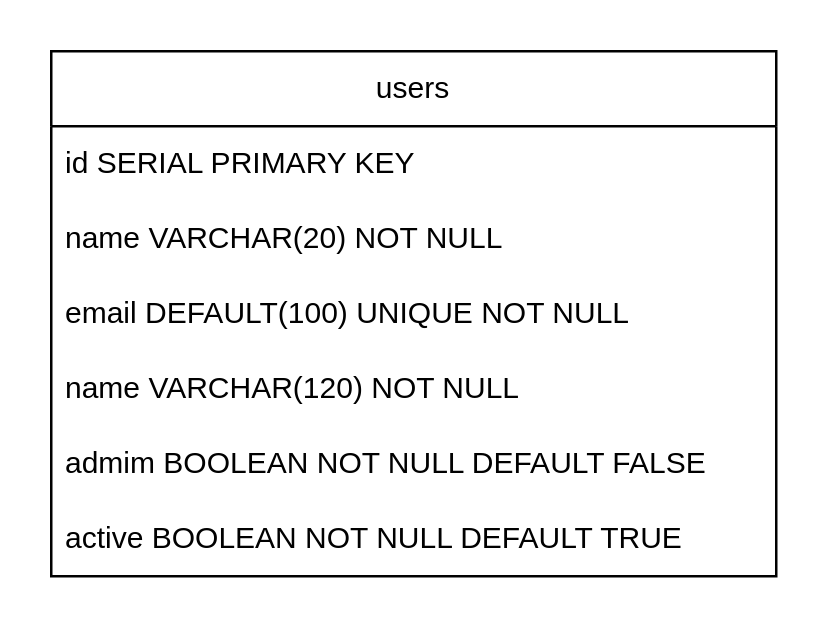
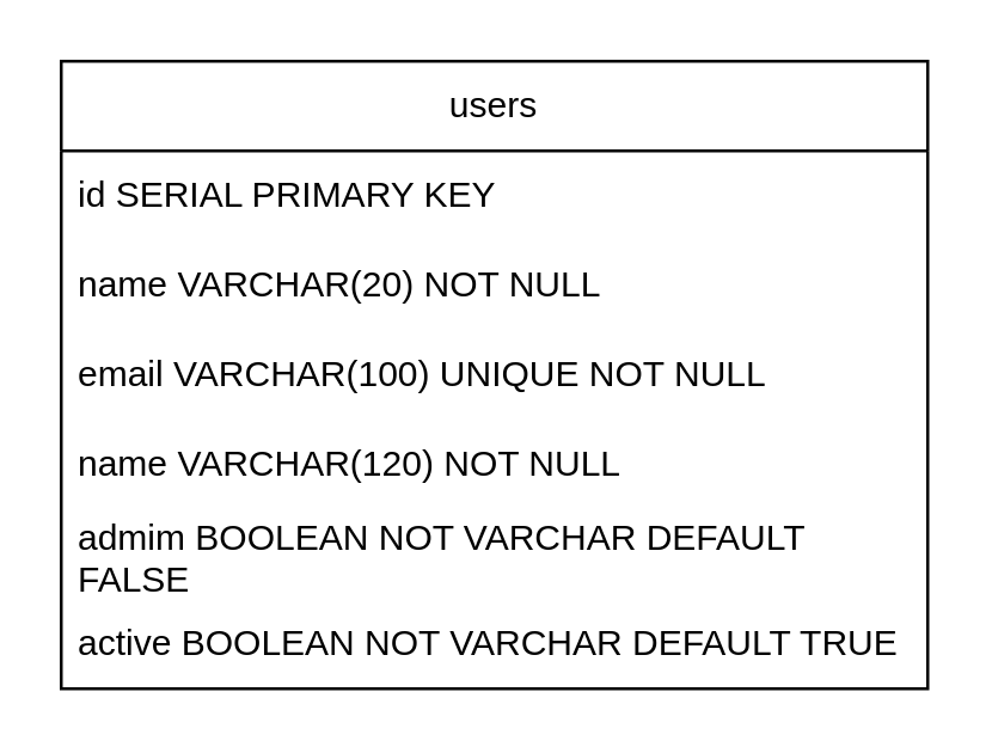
  <mxCell id="0" />
  <mxCell id="1" parent="0" />
  <mxCell id="2" value="users" style="swimlane;fontStyle=0;childLayout=stackLayout;horizontal=1;startSize=30;horizontalStack=0;resizeParent=1;resizeParentMax=0;resizeLast=0;collapsible=1;marginBottom=0;whiteSpace=wrap;html=1;" vertex="1" parent="1"><mxGeometry x="20" y="20" width="290" height="210" as="geometry" /></mxCell>
  <mxCell id="3" value="id SERIAL PRIMARY KEY" style="text;strokeColor=none;fillColor=none;align=left;verticalAlign=middle;spacingLeft=4;spacingRight=4;overflow=hidden;points=[[0,0.5],[1,0.5]];portConstraint=eastwest;rotatable=0;whiteSpace=wrap;html=1;" vertex="1" parent="2"><mxGeometry y="30" width="290" height="30" as="geometry" /></mxCell>
  <mxCell id="4" value="name VARCHAR(20) NOT NULL" style="text;strokeColor=none;fillColor=none;align=left;verticalAlign=middle;spacingLeft=4;spacingRight=4;overflow=hidden;points=[[0,0.5],[1,0.5]];portConstraint=eastwest;rotatable=0;whiteSpace=wrap;html=1;" vertex="1" parent="2"><mxGeometry y="60" width="290" height="30" as="geometry" /></mxCell>
- <mxCell id="5" value="email DEFAULT(100) UNIQUE NOT NULL" style="text;strokeColor=none;fillColor=none;align=left;verticalAlign=middle;spacingLeft=4;spacingRight=4;overflow=hidden;points=[[0,0.5],[1,0.5]];portConstraint=eastwest;rotatable=0;whiteSpace=wrap;html=1;" vertex="1" parent="2"><mxGeometry y="90" width="290" height="30" as="geometry" /></mxCell>
+ <mxCell id="5" value="email VARCHAR(100) UNIQUE NOT NULL" style="text;strokeColor=none;fillColor=none;align=left;verticalAlign=middle;spacingLeft=4;spacingRight=4;overflow=hidden;points=[[0,0.5],[1,0.5]];portConstraint=eastwest;rotatable=0;whiteSpace=wrap;html=1;" vertex="1" parent="2"><mxGeometry y="90" width="290" height="30" as="geometry" /></mxCell>
  <mxCell id="6" value="name VARCHAR(120) NOT NULL" style="text;strokeColor=none;fillColor=none;align=left;verticalAlign=middle;spacingLeft=4;spacingRight=4;overflow=hidden;points=[[0,0.5],[1,0.5]];portConstraint=eastwest;rotatable=0;whiteSpace=wrap;html=1;" vertex="1" parent="2"><mxGeometry y="120" width="290" height="30" as="geometry" /></mxCell>
- <mxCell id="7" value="admim BOOLEAN NOT NULL DEFAULT FALSE" style="text;strokeColor=none;fillColor=none;align=left;verticalAlign=middle;spacingLeft=4;spacingRight=4;overflow=hidden;points=[[0,0.5],[1,0.5]];portConstraint=eastwest;rotatable=0;whiteSpace=wrap;html=1;" vertex="1" parent="2"><mxGeometry y="150" width="290" height="30" as="geometry" /></mxCell>
- <mxCell id="8" value="active BOOLEAN NOT NULL DEFAULT TRUE" style="text;strokeColor=none;fillColor=none;align=left;verticalAlign=middle;spacingLeft=4;spacingRight=4;overflow=hidden;points=[[0,0.5],[1,0.5]];portConstraint=eastwest;rotatable=0;whiteSpace=wrap;html=1;" vertex="1" parent="2"><mxGeometry y="180" width="290" height="30" as="geometry" /></mxCell>
+ <mxCell id="7" value="admim BOOLEAN NOT VARCHAR DEFAULT FALSE" style="text;strokeColor=none;fillColor=none;align=left;verticalAlign=middle;spacingLeft=4;spacingRight=4;overflow=hidden;points=[[0,0.5],[1,0.5]];portConstraint=eastwest;rotatable=0;whiteSpace=wrap;html=1;" vertex="1" parent="2"><mxGeometry y="150" width="290" height="30" as="geometry" /></mxCell>
+ <mxCell id="8" value="active BOOLEAN NOT VARCHAR DEFAULT TRUE" style="text;strokeColor=none;fillColor=none;align=left;verticalAlign=middle;spacingLeft=4;spacingRight=4;overflow=hidden;points=[[0,0.5],[1,0.5]];portConstraint=eastwest;rotatable=0;whiteSpace=wrap;html=1;" vertex="1" parent="2"><mxGeometry y="180" width="290" height="30" as="geometry" /></mxCell>
